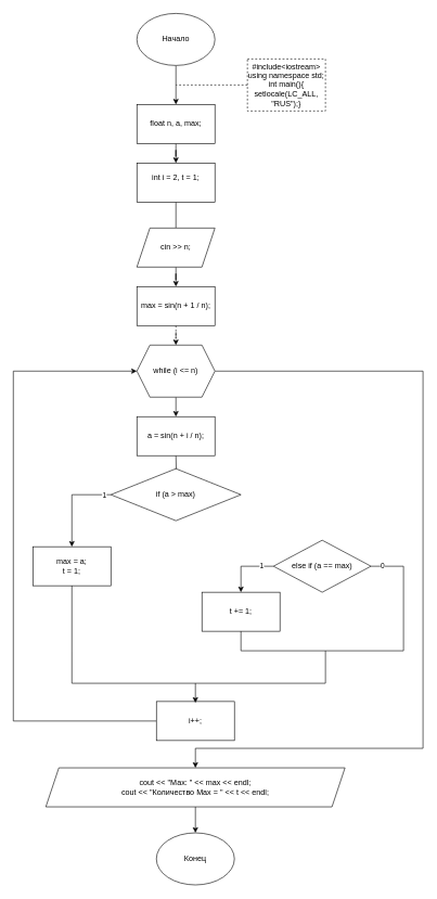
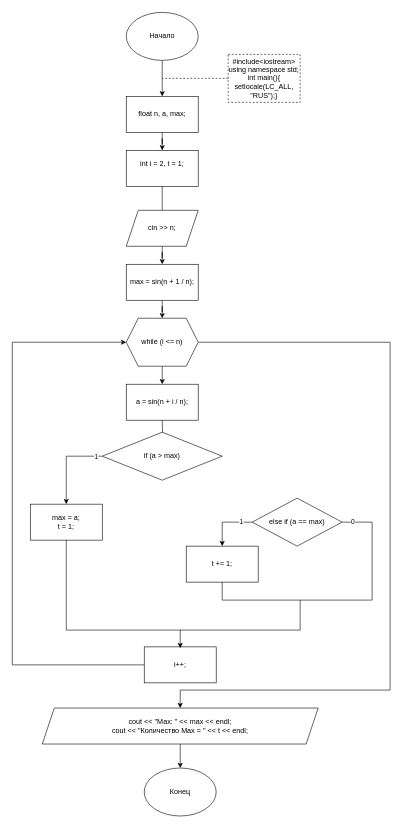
  <mxCell id="0" />
  <mxCell id="1" parent="0" />
  <mxCell id="2" value="" style="edgeStyle=orthogonalEdgeStyle;rounded=0;orthogonalLoop=1;jettySize=auto;html=1;" edge="1" parent="1" source="3" target="5"><mxGeometry relative="1" as="geometry" /></mxCell>
  <mxCell id="3" value="Начало" style="ellipse;whiteSpace=wrap;html=1;" vertex="1" parent="1"><mxGeometry x="210" y="20" width="120" height="80" as="geometry" /></mxCell>
  <mxCell id="4" value="" style="edgeStyle=orthogonalEdgeStyle;rounded=0;orthogonalLoop=1;jettySize=auto;html=1;" edge="1" parent="1" source="5" target="10"><mxGeometry relative="1" as="geometry" /></mxCell>
  <mxCell id="5" value="&lt;span&gt;&#09;&lt;/span&gt;float n, a, max;" style="rounded=0;whiteSpace=wrap;html=1;" vertex="1" parent="1"><mxGeometry x="210" y="160" width="120" height="60" as="geometry" /></mxCell>
  <mxCell id="6" value="&lt;div&gt;#include&amp;lt;iostream&amp;gt;&lt;/div&gt;&lt;div&gt;using namespace std;&lt;/div&gt;&lt;div&gt;int main(){&lt;/div&gt;&lt;span&gt;&#09;&lt;/span&gt;setlocale(LC_ALL, &quot;RUS&quot;);}" style="rounded=0;whiteSpace=wrap;html=1;dashed=1;" vertex="1" parent="1"><mxGeometry x="380" y="90" width="120" height="80" as="geometry" /></mxCell>
  <mxCell id="7" value="" style="endArrow=none;dashed=1;html=1;rounded=0;exitX=0;exitY=0.5;exitDx=0;exitDy=0;" edge="1" parent="1" source="6"><mxGeometry width="50" height="50" relative="1" as="geometry"><mxPoint x="260" y="450" as="sourcePoint" /><mxPoint x="270" y="130" as="targetPoint" /></mxGeometry></mxCell>
  <mxCell id="8" value="Конец" style="ellipse;whiteSpace=wrap;html=1;" vertex="1" parent="1"><mxGeometry x="240" y="1280" width="120" height="80" as="geometry" /></mxCell>
  <mxCell id="9" value="" style="edgeStyle=orthogonalEdgeStyle;rounded=0;orthogonalLoop=1;jettySize=auto;html=1;endArrow=none;" edge="1" parent="1" source="10" target="12"><mxGeometry relative="1" as="geometry" /></mxCell>
  <mxCell id="10" value="&lt;div&gt;&lt;span&gt;&#09;&lt;/span&gt;int i = 2, t = 1;&lt;/div&gt;&lt;div&gt;&lt;br&gt;&lt;/div&gt;" style="whiteSpace=wrap;html=1;rounded=0;" vertex="1" parent="1"><mxGeometry x="210" y="250" width="120" height="60" as="geometry" /></mxCell>
  <mxCell id="11" value="" style="edgeStyle=orthogonalEdgeStyle;rounded=0;orthogonalLoop=1;jettySize=auto;html=1;" edge="1" parent="1" source="12" target="24"><mxGeometry relative="1" as="geometry" /></mxCell>
  <mxCell id="12" value="&lt;span&gt;&#09;&lt;/span&gt;cin &amp;gt;&amp;gt; n;" style="shape=parallelogram;perimeter=parallelogramPerimeter;whiteSpace=wrap;html=1;fixedSize=1;" vertex="1" parent="1"><mxGeometry x="210" y="350" width="120" height="60" as="geometry" /></mxCell>
  <mxCell id="13" value="" style="edgeStyle=orthogonalEdgeStyle;rounded=0;orthogonalLoop=1;jettySize=auto;html=1;" edge="1" parent="1" source="15"><mxGeometry relative="1" as="geometry"><mxPoint x="270" y="640" as="targetPoint" /></mxGeometry></mxCell>
  <mxCell id="14" style="edgeStyle=orthogonalEdgeStyle;rounded=0;orthogonalLoop=1;jettySize=auto;html=1;" edge="1" parent="1" source="15"><mxGeometry relative="1" as="geometry"><mxPoint x="300" y="1180" as="targetPoint" /><Array as="points"><mxPoint x="650" y="570" /><mxPoint x="650" y="1150" /><mxPoint x="300" y="1150" /><mxPoint x="300" y="1180" /></Array></mxGeometry></mxCell>
  <mxCell id="15" value="&lt;span&gt;&#09;&lt;/span&gt;while (i &amp;lt;= n)" style="shape=hexagon;perimeter=hexagonPerimeter2;whiteSpace=wrap;html=1;fixedSize=1;" vertex="1" parent="1"><mxGeometry x="210" y="530" width="120" height="80" as="geometry" /></mxCell>
  <mxCell id="16" value="" style="edgeStyle=orthogonalEdgeStyle;rounded=0;orthogonalLoop=1;jettySize=auto;html=1;" edge="1" parent="1" target="19"><mxGeometry relative="1" as="geometry"><mxPoint x="270" y="700" as="sourcePoint" /></mxGeometry></mxCell>
  <mxCell id="17" style="edgeStyle=orthogonalEdgeStyle;rounded=0;orthogonalLoop=1;jettySize=auto;html=1;entryX=0.5;entryY=0;entryDx=0;entryDy=0;exitX=0;exitY=0.5;exitDx=0;exitDy=0;" edge="1" parent="1" source="19" target="20"><mxGeometry relative="1" as="geometry" /></mxCell>
  <mxCell id="18" value="1" style="edgeLabel;html=1;align=center;verticalAlign=middle;resizable=0;points=[];" vertex="1" connectable="0" parent="17"><mxGeometry x="-0.84" y="1" relative="1" as="geometry"><mxPoint as="offset" /></mxGeometry></mxCell>
  <mxCell id="19" value="&lt;span&gt;&#09;&#09;&lt;/span&gt;if (a &amp;gt; max)" style="rhombus;whiteSpace=wrap;html=1;" vertex="1" parent="1"><mxGeometry x="170" y="720" width="200" height="80" as="geometry" /></mxCell>
  <mxCell id="20" value="&lt;div&gt;&lt;span&gt;&#09;&#09;&#09;&lt;/span&gt;max = a;&lt;/div&gt;&lt;div&gt;&lt;span&gt;&#09;&#09;&#09;&lt;/span&gt;t = 1;&lt;/div&gt;" style="rounded=0;whiteSpace=wrap;html=1;" vertex="1" parent="1"><mxGeometry x="50" y="840" width="120" height="60" as="geometry" /></mxCell>
  <mxCell id="21" style="edgeStyle=orthogonalEdgeStyle;rounded=0;orthogonalLoop=1;jettySize=auto;html=1;entryX=0;entryY=0.5;entryDx=0;entryDy=0;" edge="1" parent="1" source="22" target="15"><mxGeometry relative="1" as="geometry"><Array as="points"><mxPoint x="20" y="1108" /><mxPoint x="20" y="570" /></Array></mxGeometry></mxCell>
  <mxCell id="22" value="&lt;span&gt;&#09;&#09;&lt;/span&gt;i++;" style="rounded=0;whiteSpace=wrap;html=1;" vertex="1" parent="1"><mxGeometry x="240" y="1078" width="120" height="60" as="geometry" /></mxCell>
- <mxCell id="23" value="" style="edgeStyle=orthogonalEdgeStyle;rounded=0;orthogonalLoop=1;jettySize=auto;html=1;dashed=1;" edge="1" parent="1" source="24" target="15"><mxGeometry relative="1" as="geometry" /></mxCell>
+ <mxCell id="23" value="" style="edgeStyle=orthogonalEdgeStyle;rounded=0;orthogonalLoop=1;jettySize=auto;html=1;" edge="1" parent="1" source="24" target="15"><mxGeometry relative="1" as="geometry" /></mxCell>
  <mxCell id="24" value="&lt;span&gt;&#09;&lt;/span&gt;max = sin(n + 1 / n);" style="whiteSpace=wrap;html=1;" vertex="1" parent="1"><mxGeometry x="210" y="440" width="120" height="60" as="geometry" /></mxCell>
  <mxCell id="25" value="&lt;span&gt;&#09;&#09;&lt;/span&gt;a = sin(n + i / n);" style="rounded=0;whiteSpace=wrap;html=1;" vertex="1" parent="1"><mxGeometry x="210" y="640" width="120" height="60" as="geometry" /></mxCell>
  <mxCell id="26" value="" style="edgeStyle=orthogonalEdgeStyle;rounded=0;orthogonalLoop=1;jettySize=auto;html=1;exitX=0;exitY=0.5;exitDx=0;exitDy=0;" edge="1" parent="1" source="28" target="29"><mxGeometry relative="1" as="geometry" /></mxCell>
  <mxCell id="27" value="1" style="edgeLabel;html=1;align=center;verticalAlign=middle;resizable=0;points=[];" vertex="1" connectable="0" parent="26"><mxGeometry x="-0.582" y="-1" relative="1" as="geometry"><mxPoint as="offset" /></mxGeometry></mxCell>
  <mxCell id="28" value="&lt;span&gt;&#09;&#09;&lt;/span&gt;else if (a == max)" style="rhombus;whiteSpace=wrap;html=1;" vertex="1" parent="1"><mxGeometry x="420" y="830" width="150" height="80" as="geometry" /></mxCell>
  <mxCell id="29" value="&lt;span&gt;&#09;&#09;&#09;&lt;/span&gt;t += 1;" style="whiteSpace=wrap;html=1;" vertex="1" parent="1"><mxGeometry x="310" y="910" width="120" height="60" as="geometry" /></mxCell>
  <mxCell id="30" value="" style="endArrow=none;html=1;rounded=0;entryX=1;entryY=0.5;entryDx=0;entryDy=0;exitX=0.5;exitY=1;exitDx=0;exitDy=0;" edge="1" parent="1" source="29" target="28"><mxGeometry width="50" height="50" relative="1" as="geometry"><mxPoint x="450" y="870" as="sourcePoint" /><mxPoint x="500" y="820" as="targetPoint" /><Array as="points"><mxPoint x="370" y="1000" /><mxPoint x="620" y="1000" /><mxPoint x="620" y="870" /></Array></mxGeometry></mxCell>
  <mxCell id="31" value="0" style="edgeLabel;html=1;align=center;verticalAlign=middle;resizable=0;points=[];" vertex="1" connectable="0" parent="30"><mxGeometry x="0.926" y="-1" relative="1" as="geometry"><mxPoint as="offset" /></mxGeometry></mxCell>
  <mxCell id="32" value="" style="endArrow=none;html=1;rounded=0;exitX=0.5;exitY=1;exitDx=0;exitDy=0;" edge="1" parent="1" source="20"><mxGeometry width="50" height="50" relative="1" as="geometry"><mxPoint x="450" y="1000" as="sourcePoint" /><mxPoint x="500" y="1000" as="targetPoint" /><Array as="points"><mxPoint x="110" y="1000" /><mxPoint x="110" y="1050" /><mxPoint x="500" y="1050" /></Array></mxGeometry></mxCell>
  <mxCell id="33" value="" style="endArrow=classic;html=1;rounded=0;" edge="1" parent="1"><mxGeometry width="50" height="50" relative="1" as="geometry"><mxPoint x="300" y="1050" as="sourcePoint" /><mxPoint x="300" y="1080" as="targetPoint" /></mxGeometry></mxCell>
  <mxCell id="34" style="edgeStyle=orthogonalEdgeStyle;rounded=0;orthogonalLoop=1;jettySize=auto;html=1;" edge="1" parent="1" source="35"><mxGeometry relative="1" as="geometry"><mxPoint x="300" y="1280" as="targetPoint" /></mxGeometry></mxCell>
  <mxCell id="35" value="&lt;div&gt;&lt;span&gt;&#09;&lt;/span&gt;cout &amp;lt;&amp;lt; &quot;Мах: &quot; &amp;lt;&amp;lt; max &amp;lt;&amp;lt; endl;&lt;/div&gt;&lt;div&gt;&lt;span&gt;&#09;&lt;/span&gt;cout &amp;lt;&amp;lt; &quot;Количество Max = &quot; &amp;lt;&amp;lt; t &amp;lt;&amp;lt; endl;&lt;/div&gt;" style="shape=parallelogram;perimeter=parallelogramPerimeter;whiteSpace=wrap;html=1;fixedSize=1;" vertex="1" parent="1"><mxGeometry x="70" y="1180" width="460" height="60" as="geometry" /></mxCell>
